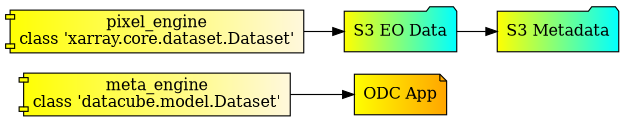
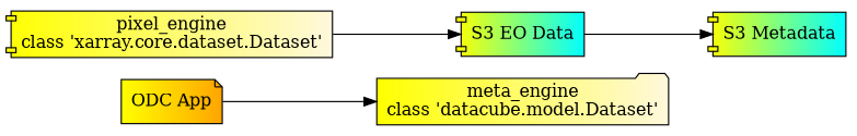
  digraph {
    rankdir=LR
    node [fillcolor="yellow:cornsilk" shape=component style=filled]
    n1 [fillcolor="yellow:orange" label="ODC App" shape=note]
-   n2 [label="meta_engine\nclass 'datacube.model.Dataset'"]
+   n2 [label="meta_engine\nclass 'datacube.model.Dataset'" shape=folder]
    n3 [label="pixel_engine\nclass 'xarray.core.dataset.Dataset'"]
-   n4 [fillcolor="yellow:cyan" label="S3 EO Data" shape=folder]
-   n5 [fillcolor="yellow:cyan" label="S3 Metadata" shape=folder]
-   n2 -> n1
+   n4 [fillcolor="yellow:cyan" label="S3 EO Data"]
+   n5 [fillcolor="yellow:cyan" label="S3 Metadata"]
+   n1 -> n2
    n3 -> n4
    n4 -> n5
  }
